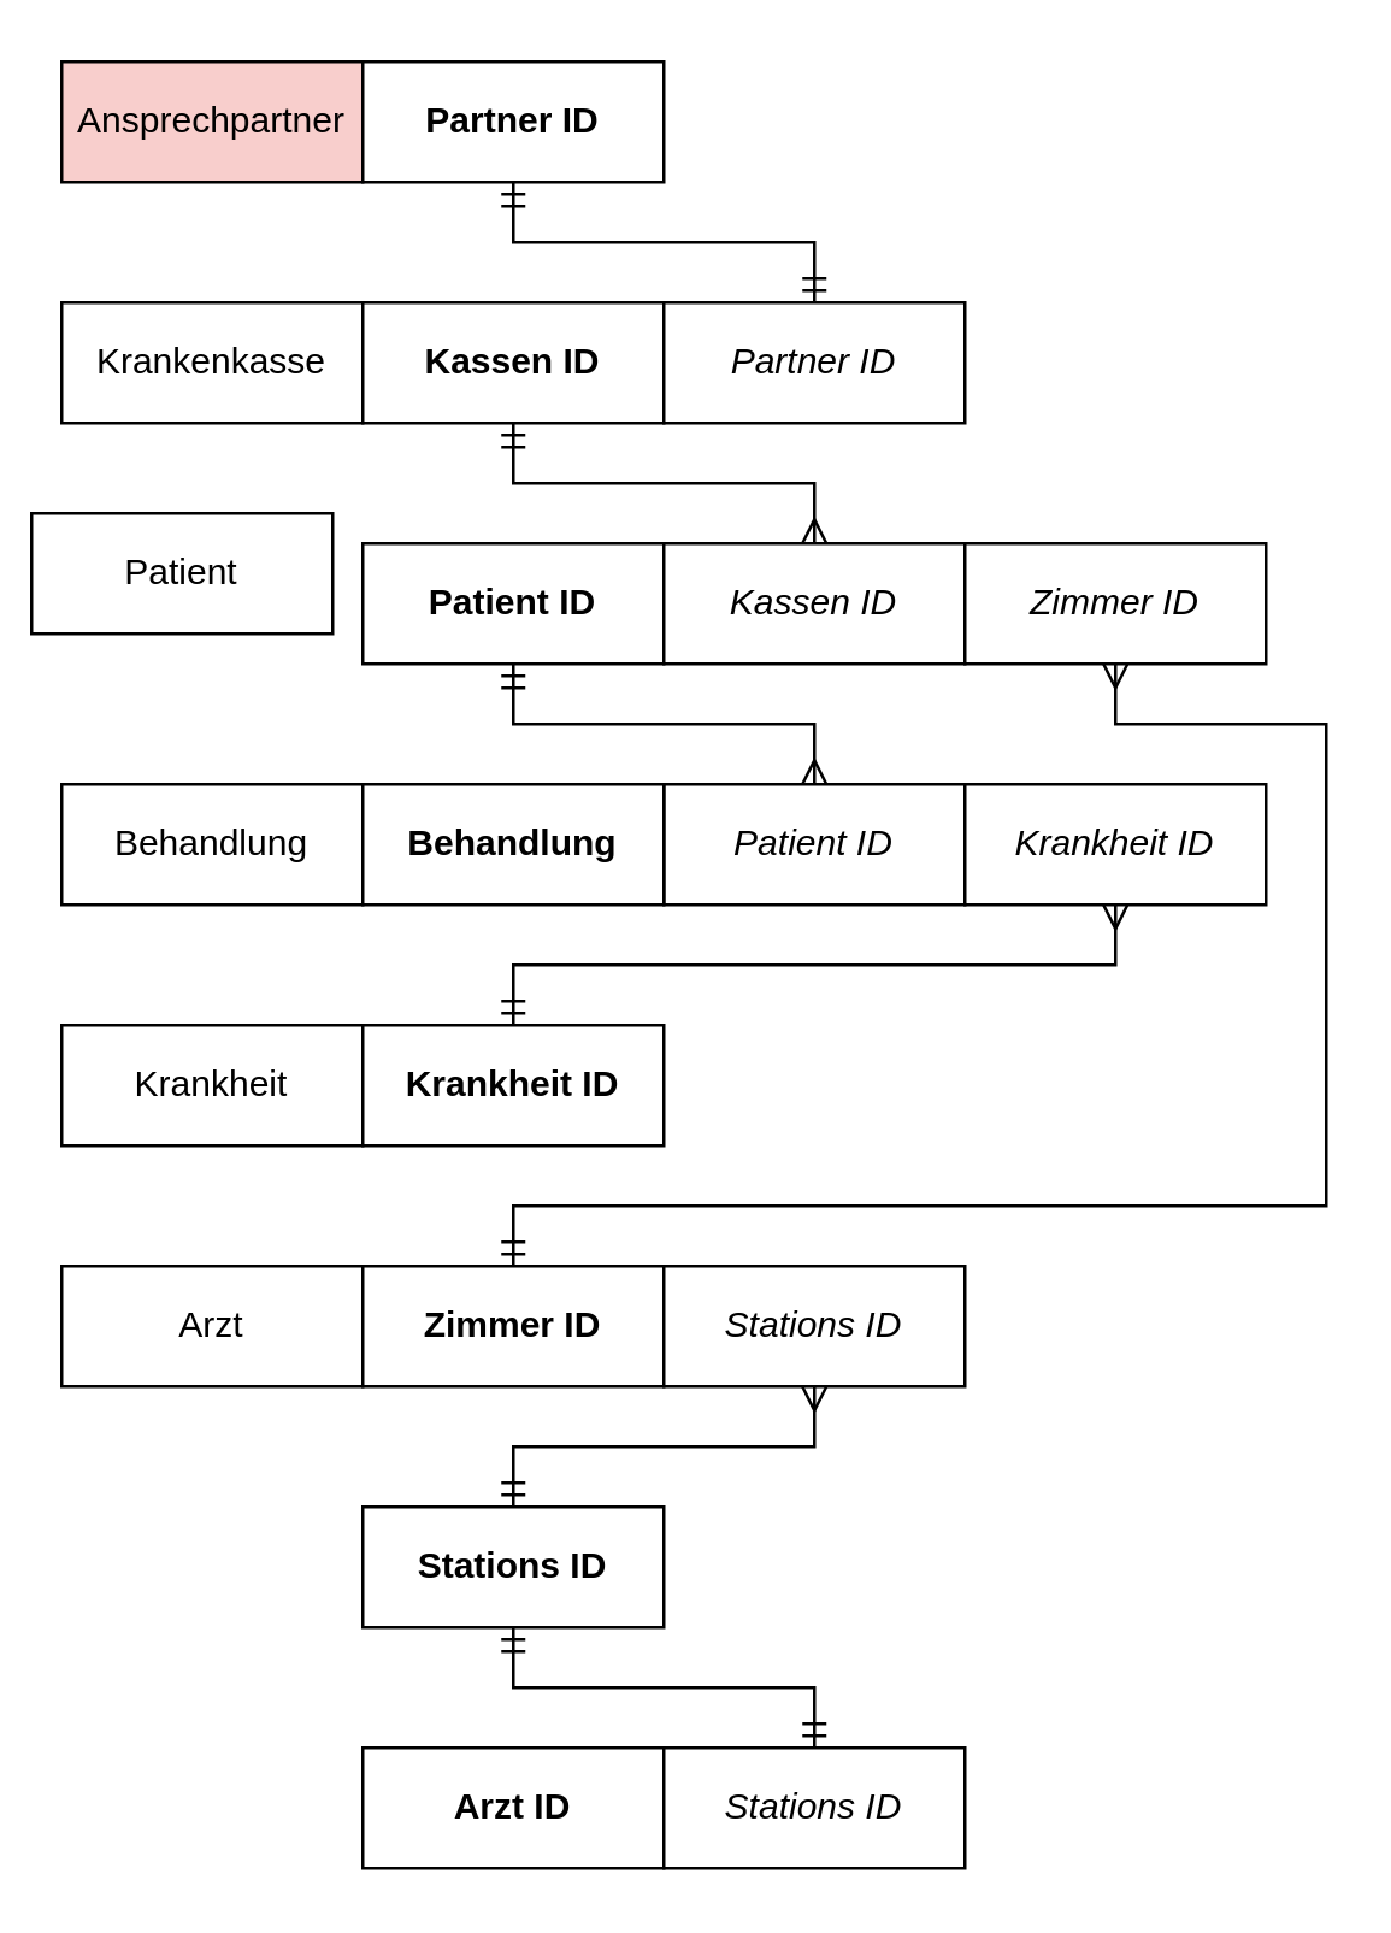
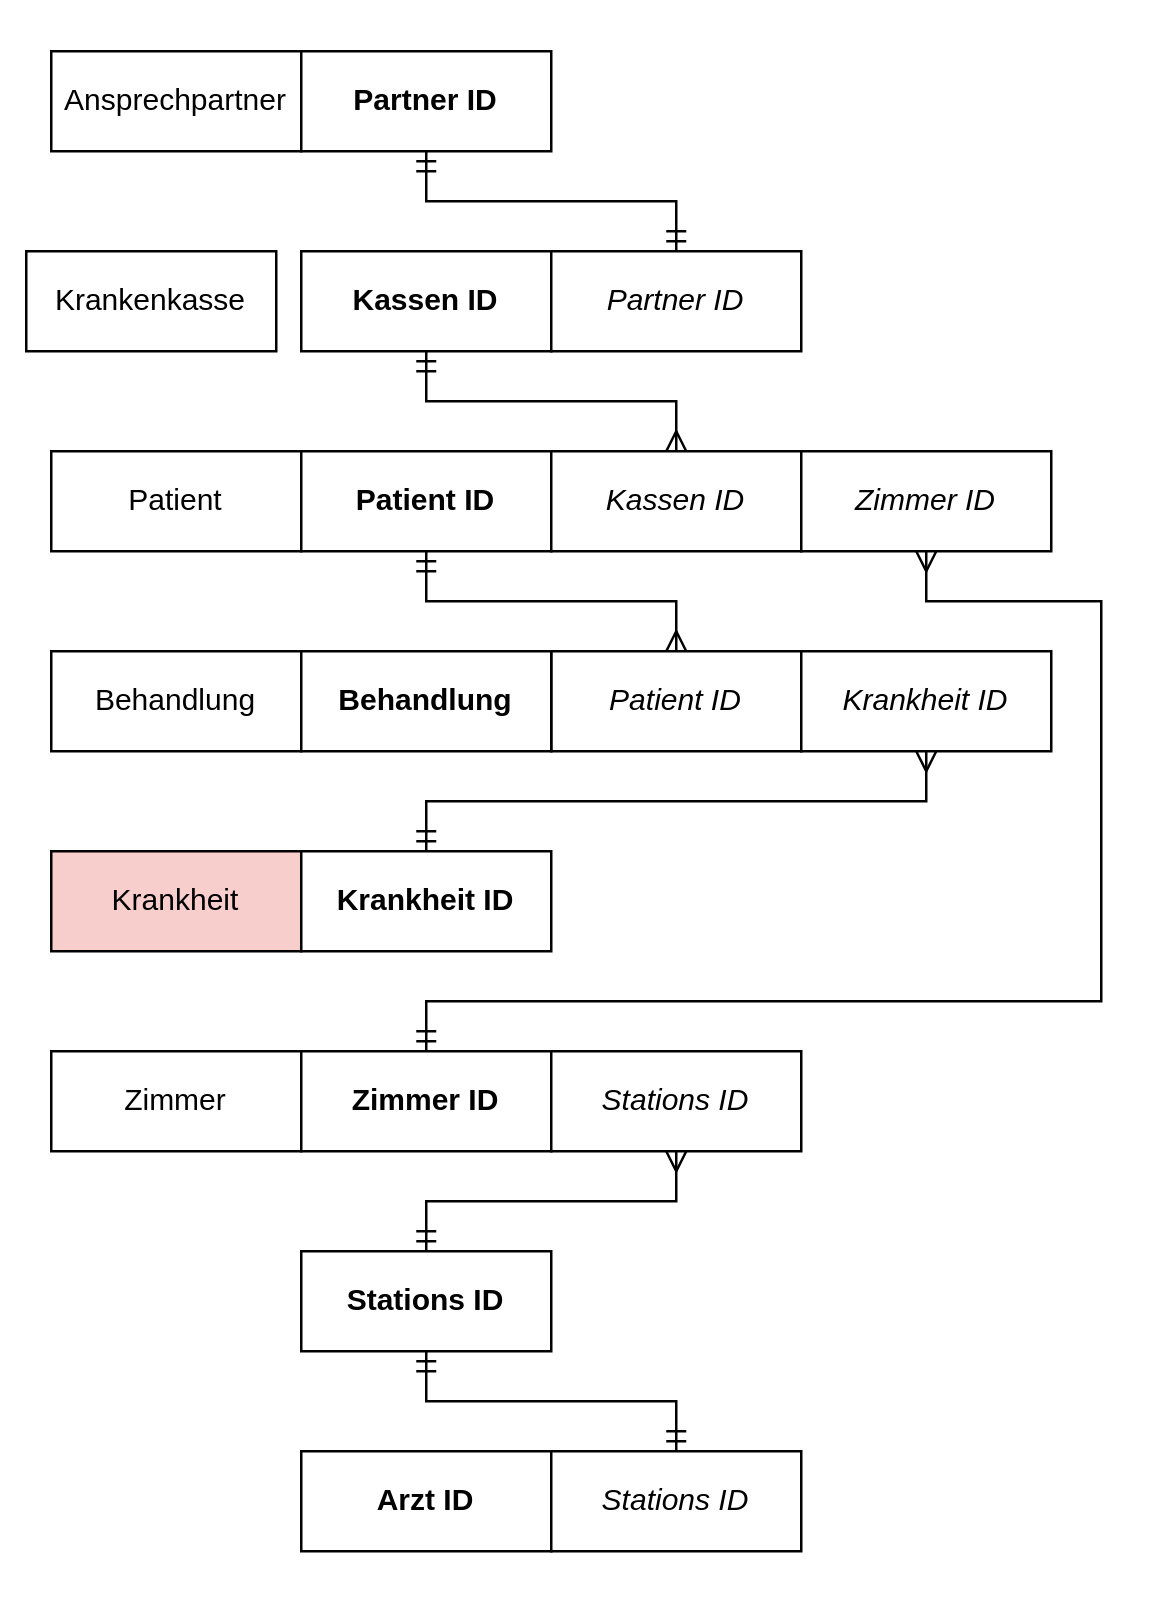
  <mxCell id="0" />
  <mxCell id="1" parent="0" />
- <mxCell id="2" value="Patient" style="whiteSpace=wrap;html=1;align=center;" vertex="1" parent="1"><mxGeometry x="10" y="170" width="100" height="40" as="geometry" /></mxCell>
+ <mxCell id="2" value="Patient" style="whiteSpace=wrap;html=1;align=center;" vertex="1" parent="1"><mxGeometry x="20" y="180" width="100" height="40" as="geometry" /></mxCell>
  <mxCell id="3" value="&lt;b&gt;Patient ID&lt;/b&gt;" style="whiteSpace=wrap;html=1;align=center;" vertex="1" parent="1"><mxGeometry x="120" y="180" width="100" height="40" as="geometry" /></mxCell>
- <mxCell id="4" value="Ansprechpartner" style="whiteSpace=wrap;html=1;align=center;fillColor=#f8cecc;" vertex="1" parent="1"><mxGeometry x="20" y="20" width="100" height="40" as="geometry" /></mxCell>
+ <mxCell id="4" value="Ansprechpartner" style="whiteSpace=wrap;html=1;align=center;" vertex="1" parent="1"><mxGeometry x="20" y="20" width="100" height="40" as="geometry" /></mxCell>
  <mxCell id="5" value="&lt;b&gt;Partner ID&lt;/b&gt;" style="whiteSpace=wrap;html=1;align=center;" vertex="1" parent="1"><mxGeometry x="120" y="20" width="100" height="40" as="geometry" /></mxCell>
- <mxCell id="6" value="Krankenkasse" style="whiteSpace=wrap;html=1;align=center;" vertex="1" parent="1"><mxGeometry x="20" y="100" width="100" height="40" as="geometry" /></mxCell>
+ <mxCell id="6" value="Krankenkasse" style="whiteSpace=wrap;html=1;align=center;" vertex="1" parent="1"><mxGeometry x="10" y="100" width="100" height="40" as="geometry" /></mxCell>
  <mxCell id="7" value="&lt;b&gt;Kassen ID&lt;/b&gt;" style="whiteSpace=wrap;html=1;align=center;" vertex="1" parent="1"><mxGeometry x="120" y="100" width="100" height="40" as="geometry" /></mxCell>
  <mxCell id="8" value="&lt;i&gt;Partner ID&lt;/i&gt;" style="whiteSpace=wrap;html=1;align=center;" vertex="1" parent="1"><mxGeometry x="220" y="100" width="100" height="40" as="geometry" /></mxCell>
  <mxCell id="9" value="" style="fontSize=12;html=1;endArrow=ERmandOne;startArrow=ERmandOne;rounded=0;entryX=0.5;entryY=1;entryDx=0;entryDy=0;exitX=0.5;exitY=0;exitDx=0;exitDy=0;edgeStyle=orthogonalEdgeStyle;" edge="1" parent="1" source="8" target="5"><mxGeometry width="100" height="100" relative="1" as="geometry"><mxPoint x="110" y="480" as="sourcePoint" /><mxPoint x="210" y="380" as="targetPoint" /></mxGeometry></mxCell>
  <mxCell id="10" value="Behandlung" style="whiteSpace=wrap;html=1;align=center;" vertex="1" parent="1"><mxGeometry x="20" y="260" width="100" height="40" as="geometry" /></mxCell>
  <mxCell id="11" value="&lt;i&gt;Patient ID&lt;/i&gt;" style="whiteSpace=wrap;html=1;align=center;" vertex="1" parent="1"><mxGeometry x="220" y="260" width="100" height="40" as="geometry" /></mxCell>
  <mxCell id="12" value="&lt;i&gt;Krankheit ID&lt;/i&gt;" style="whiteSpace=wrap;html=1;align=center;" vertex="1" parent="1"><mxGeometry x="320" y="260" width="100" height="40" as="geometry" /></mxCell>
  <mxCell id="13" value="" style="fontSize=12;html=1;endArrow=ERmany;startArrow=ERmandOne;rounded=0;exitX=0.5;exitY=1;exitDx=0;exitDy=0;entryX=0.5;entryY=0;entryDx=0;entryDy=0;edgeStyle=orthogonalEdgeStyle;" edge="1" parent="1" source="3" target="11"><mxGeometry width="100" height="100" relative="1" as="geometry"><mxPoint x="140" y="350" as="sourcePoint" /><mxPoint x="440" y="390" as="targetPoint" /></mxGeometry></mxCell>
- <mxCell id="14" value="Arzt" style="whiteSpace=wrap;html=1;align=center;" vertex="1" parent="1"><mxGeometry x="20" y="420" width="100" height="40" as="geometry" /></mxCell>
+ <mxCell id="14" value="Zimmer" style="whiteSpace=wrap;html=1;align=center;" vertex="1" parent="1"><mxGeometry x="20" y="420" width="100" height="40" as="geometry" /></mxCell>
  <mxCell id="15" value="&lt;b&gt;Zimmer ID&lt;/b&gt;" style="whiteSpace=wrap;html=1;align=center;" vertex="1" parent="1"><mxGeometry x="120" y="420" width="100" height="40" as="geometry" /></mxCell>
  <mxCell id="16" value="&lt;i&gt;Stations ID&lt;/i&gt;" style="whiteSpace=wrap;html=1;align=center;" vertex="1" parent="1"><mxGeometry x="220" y="420" width="100" height="40" as="geometry" /></mxCell>
- <mxCell id="17" value="Krankheit" style="whiteSpace=wrap;html=1;align=center;" vertex="1" parent="1"><mxGeometry x="20" y="340" width="100" height="40" as="geometry" /></mxCell>
+ <mxCell id="17" value="Krankheit" style="whiteSpace=wrap;html=1;align=center;fillColor=#f8cecc;" vertex="1" parent="1"><mxGeometry x="20" y="340" width="100" height="40" as="geometry" /></mxCell>
  <mxCell id="18" value="&lt;b&gt;Krankheit ID&lt;/b&gt;" style="whiteSpace=wrap;html=1;align=center;" vertex="1" parent="1"><mxGeometry x="120" y="340" width="100" height="40" as="geometry" /></mxCell>
  <mxCell id="19" value="" style="edgeStyle=orthogonalEdgeStyle;fontSize=12;html=1;endArrow=ERmany;startArrow=ERmandOne;rounded=0;exitX=0.5;exitY=0;exitDx=0;exitDy=0;entryX=0.5;entryY=1;entryDx=0;entryDy=0;" edge="1" parent="1" source="18" target="12"><mxGeometry width="100" height="100" relative="1" as="geometry"><mxPoint x="430" y="360" as="sourcePoint" /><mxPoint x="330" y="320" as="targetPoint" /></mxGeometry></mxCell>
  <mxCell id="20" value="&lt;b&gt;Stations ID&lt;/b&gt;" style="whiteSpace=wrap;html=1;align=center;" vertex="1" parent="1"><mxGeometry x="120" y="500" width="100" height="40" as="geometry" /></mxCell>
  <mxCell id="21" value="" style="edgeStyle=orthogonalEdgeStyle;fontSize=12;html=1;endArrow=ERmany;startArrow=ERmandOne;rounded=0;exitX=0.5;exitY=0;exitDx=0;exitDy=0;entryX=0.5;entryY=1;entryDx=0;entryDy=0;" edge="1" parent="1" source="20" target="16"><mxGeometry width="100" height="100" relative="1" as="geometry"><mxPoint x="280" y="510" as="sourcePoint" /><mxPoint x="180" y="470" as="targetPoint" /></mxGeometry></mxCell>
  <mxCell id="22" value="&lt;b&gt;Arzt ID&lt;/b&gt;" style="whiteSpace=wrap;html=1;align=center;" vertex="1" parent="1"><mxGeometry x="120" y="580" width="100" height="40" as="geometry" /></mxCell>
  <mxCell id="23" value="&lt;i&gt;Stations ID&lt;/i&gt;" style="whiteSpace=wrap;html=1;align=center;" vertex="1" parent="1"><mxGeometry x="220" y="580" width="100" height="40" as="geometry" /></mxCell>
  <mxCell id="24" value="" style="fontSize=12;html=1;endArrow=ERmandOne;startArrow=ERmandOne;rounded=0;entryX=0.5;entryY=1;entryDx=0;entryDy=0;exitX=0.5;exitY=0;exitDx=0;exitDy=0;edgeStyle=orthogonalEdgeStyle;" edge="1" parent="1" source="23" target="20"><mxGeometry width="100" height="100" relative="1" as="geometry"><mxPoint x="450" y="540" as="sourcePoint" /><mxPoint x="350" y="500" as="targetPoint" /></mxGeometry></mxCell>
  <mxCell id="25" value="&lt;i&gt;Kassen ID&lt;/i&gt;" style="whiteSpace=wrap;html=1;align=center;" vertex="1" parent="1"><mxGeometry x="220" y="180" width="100" height="40" as="geometry" /></mxCell>
  <mxCell id="26" value="" style="edgeStyle=orthogonalEdgeStyle;fontSize=12;html=1;endArrow=ERmany;startArrow=ERmandOne;rounded=0;exitX=0.5;exitY=1;exitDx=0;exitDy=0;entryX=0.5;entryY=0;entryDx=0;entryDy=0;" edge="1" parent="1" source="7" target="25"><mxGeometry width="100" height="100" relative="1" as="geometry"><mxPoint x="350" y="220" as="sourcePoint" /><mxPoint x="450" y="180" as="targetPoint" /></mxGeometry></mxCell>
  <mxCell id="27" value="&lt;b&gt;Behandlung&lt;/b&gt;" style="whiteSpace=wrap;html=1;align=center;" vertex="1" parent="1"><mxGeometry x="120" y="260" width="100" height="40" as="geometry" /></mxCell>
  <mxCell id="28" value="&lt;i&gt;Zimmer ID&lt;/i&gt;" style="whiteSpace=wrap;html=1;align=center;" vertex="1" parent="1"><mxGeometry x="320" y="180" width="100" height="40" as="geometry" /></mxCell>
  <mxCell id="29" value="" style="fontSize=12;html=1;endArrow=ERmany;startArrow=ERmandOne;rounded=0;entryX=0.5;entryY=1;entryDx=0;entryDy=0;exitX=0.5;exitY=0;exitDx=0;exitDy=0;edgeStyle=orthogonalEdgeStyle;" edge="1" parent="1" source="15" target="28"><mxGeometry width="100" height="100" relative="1" as="geometry"><mxPoint x="480" y="434" as="sourcePoint" /><mxPoint x="380" y="394" as="targetPoint" /><Array as="points"><mxPoint x="170" y="400" /><mxPoint x="440" y="400" /><mxPoint x="440" y="240" /><mxPoint x="370" y="240" /></Array></mxGeometry></mxCell>
